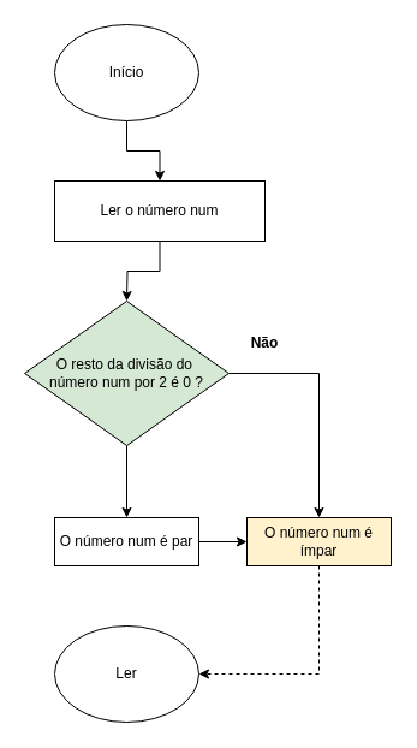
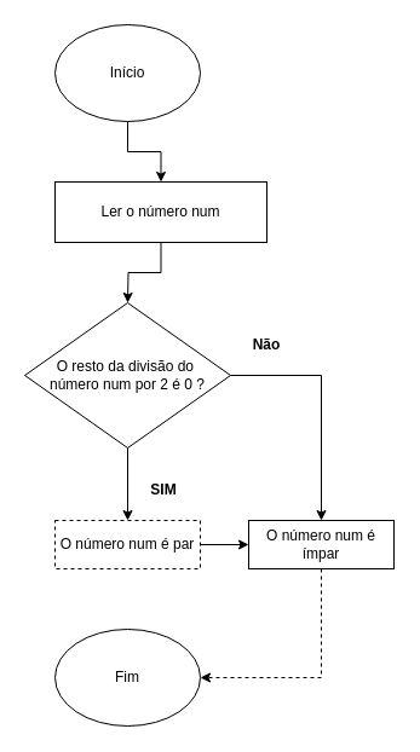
  <mxCell id="0" />
  <mxCell id="1" parent="0" />
  <mxCell id="2" value="" style="edgeStyle=orthogonalEdgeStyle;rounded=0;orthogonalLoop=1;jettySize=auto;html=1;" parent="1" source="3" target="6" edge="1"><mxGeometry relative="1" as="geometry" /></mxCell>
  <mxCell id="3" value="Início" style="ellipse;whiteSpace=wrap;html=1;" parent="1" vertex="1"><mxGeometry x="45" y="20" width="120" height="80" as="geometry" /></mxCell>
- <mxCell id="4" value="Ler" style="ellipse;whiteSpace=wrap;html=1;" parent="1" vertex="1"><mxGeometry x="45" y="520" width="120" height="80" as="geometry" /></mxCell>
+ <mxCell id="4" value="Fim" style="ellipse;whiteSpace=wrap;html=1;" parent="1" vertex="1"><mxGeometry x="45" y="520" width="120" height="80" as="geometry" /></mxCell>
  <mxCell id="5" value="" style="edgeStyle=orthogonalEdgeStyle;rounded=0;orthogonalLoop=1;jettySize=auto;html=1;" parent="1" source="6" edge="1"><mxGeometry relative="1" as="geometry"><mxPoint x="105" y="250" as="targetPoint" /></mxGeometry></mxCell>
  <mxCell id="6" value="Ler o número num" style="rounded=0;whiteSpace=wrap;html=1;" parent="1" vertex="1"><mxGeometry x="45" y="150" width="175" height="50" as="geometry" /></mxCell>
  <mxCell id="7" value="" style="edgeStyle=orthogonalEdgeStyle;rounded=0;orthogonalLoop=1;jettySize=auto;html=1;" parent="1" source="8" target="14" edge="1"><mxGeometry relative="1" as="geometry" /></mxCell>
- <mxCell id="8" value="O número num é par" style="rounded=0;whiteSpace=wrap;html=1;" parent="1" vertex="1"><mxGeometry x="45" y="430" width="120" height="40" as="geometry" /></mxCell>
+ <mxCell id="8" value="O número num é par" style="rounded=0;whiteSpace=wrap;html=1;dashed=1;" parent="1" vertex="1"><mxGeometry x="45" y="430" width="120" height="40" as="geometry" /></mxCell>
+ <mxCell id="9" value="&lt;b&gt;SIM&lt;/b&gt;" style="text;html=1;align=center;verticalAlign=middle;whiteSpace=wrap;rounded=0;" parent="1" vertex="1"><mxGeometry x="105" y="390" width="60" height="30" as="geometry" /></mxCell>
  <mxCell id="10" value="" style="edgeStyle=orthogonalEdgeStyle;rounded=0;orthogonalLoop=1;jettySize=auto;html=1;" parent="1" source="12" target="8" edge="1"><mxGeometry relative="1" as="geometry" /></mxCell>
  <mxCell id="11" style="edgeStyle=orthogonalEdgeStyle;rounded=0;orthogonalLoop=1;jettySize=auto;html=1;entryX=0.5;entryY=0;entryDx=0;entryDy=0;" parent="1" source="12" target="14" edge="1"><mxGeometry relative="1" as="geometry"><mxPoint x="265" y="420" as="targetPoint" /></mxGeometry></mxCell>
- <mxCell id="12" value="O resto da divisão do&amp;nbsp;&lt;div&gt;número num por 2 é 0 ?&lt;/div&gt;" style="rhombus;whiteSpace=wrap;html=1;fillColor=#d5e8d4;" parent="1" vertex="1"><mxGeometry x="20" y="250" width="170" height="120" as="geometry" /></mxCell>
+ <mxCell id="12" value="O resto da divisão do&amp;nbsp;&lt;div&gt;número num por 2 é 0 ?&lt;/div&gt;" style="rhombus;whiteSpace=wrap;html=1;" parent="1" vertex="1"><mxGeometry x="20" y="250" width="170" height="120" as="geometry" /></mxCell>
  <mxCell id="13" style="edgeStyle=orthogonalEdgeStyle;rounded=0;orthogonalLoop=1;jettySize=auto;html=1;entryX=1;entryY=0.5;entryDx=0;entryDy=0;dashed=1;" parent="1" source="14" target="4" edge="1"><mxGeometry relative="1" as="geometry"><Array as="points"><mxPoint x="265" y="560" /></Array></mxGeometry></mxCell>
- <mxCell id="14" value="O número num é ímpar" style="rounded=0;whiteSpace=wrap;html=1;fillColor=#fff2cc;" parent="1" vertex="1"><mxGeometry x="205" y="430" width="120" height="40" as="geometry" /></mxCell>
+ <mxCell id="14" value="O número num é ímpar" style="rounded=0;whiteSpace=wrap;html=1;" parent="1" vertex="1"><mxGeometry x="205" y="430" width="120" height="40" as="geometry" /></mxCell>
  <mxCell id="15" value="&lt;b&gt;Não&lt;/b&gt;" style="text;html=1;align=center;verticalAlign=middle;whiteSpace=wrap;rounded=0;" parent="1" vertex="1"><mxGeometry x="190" y="270" width="60" height="30" as="geometry" /></mxCell>
